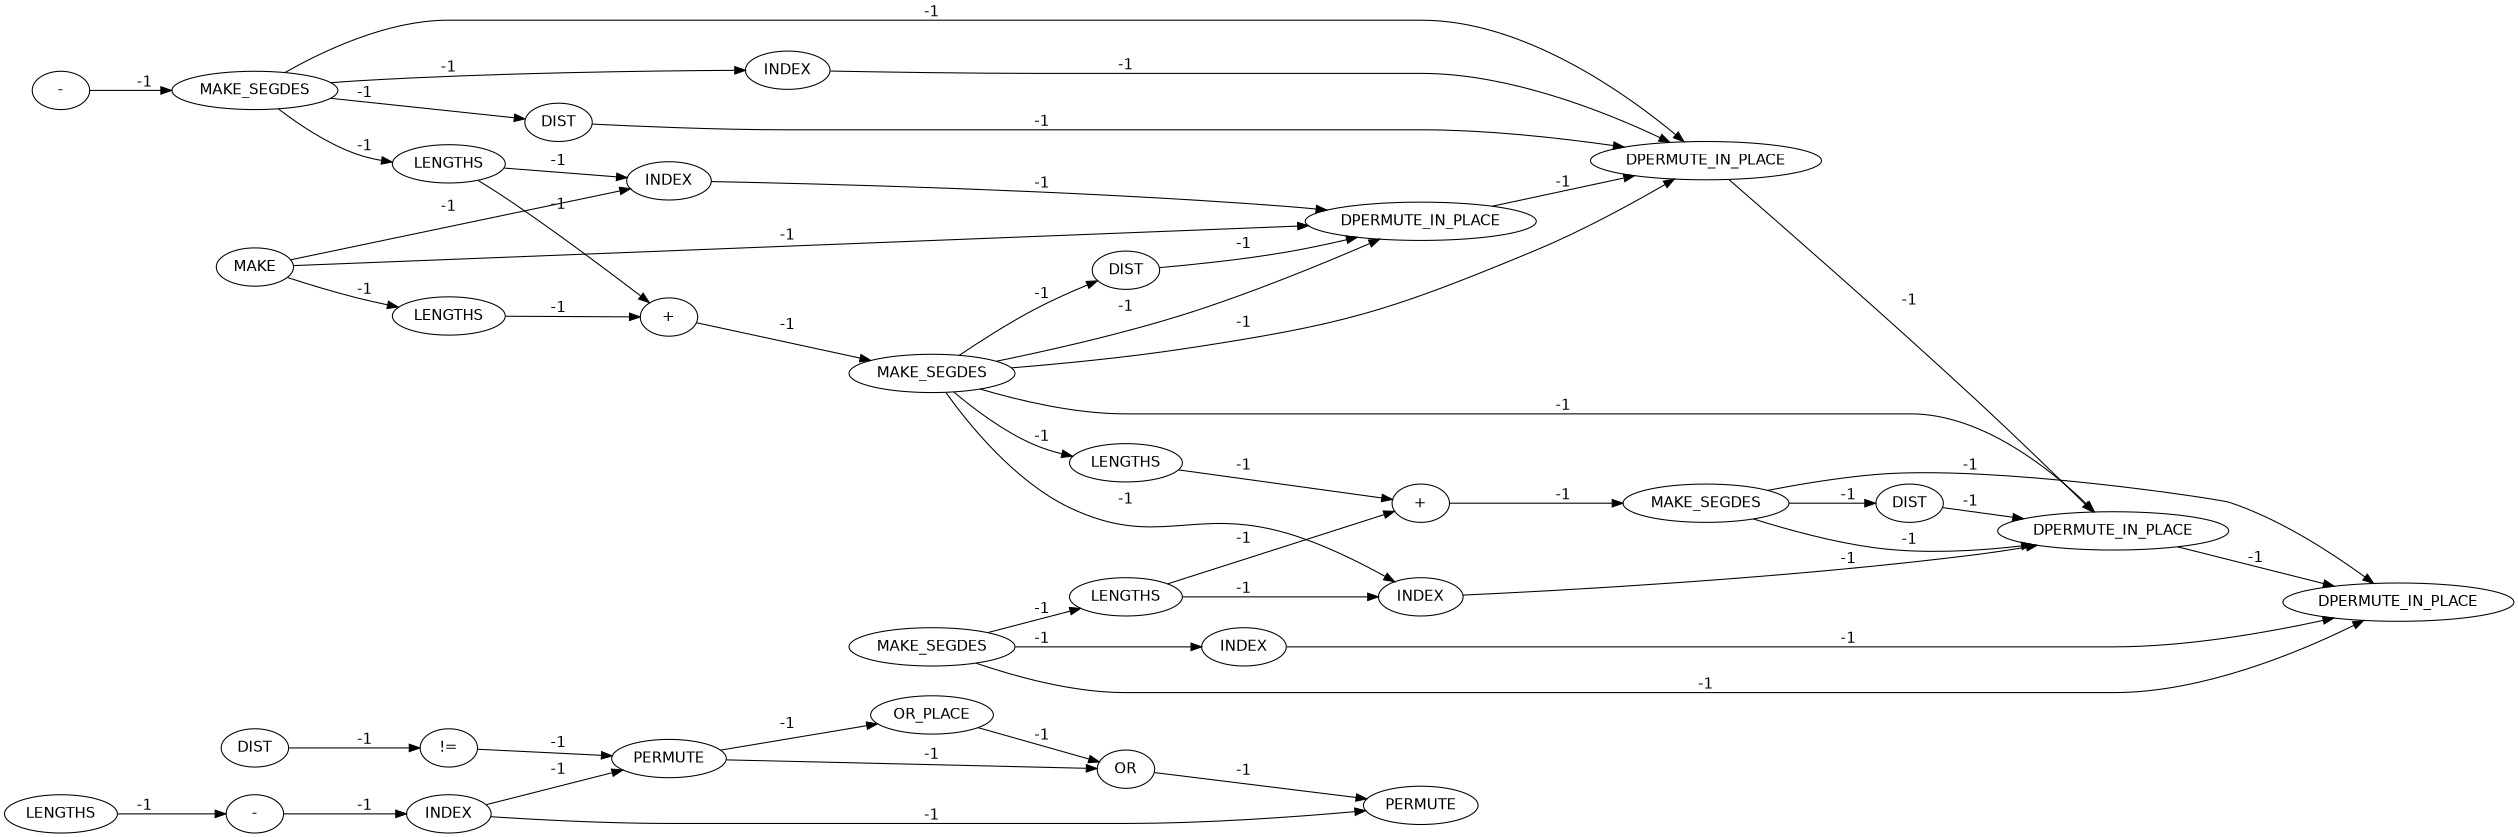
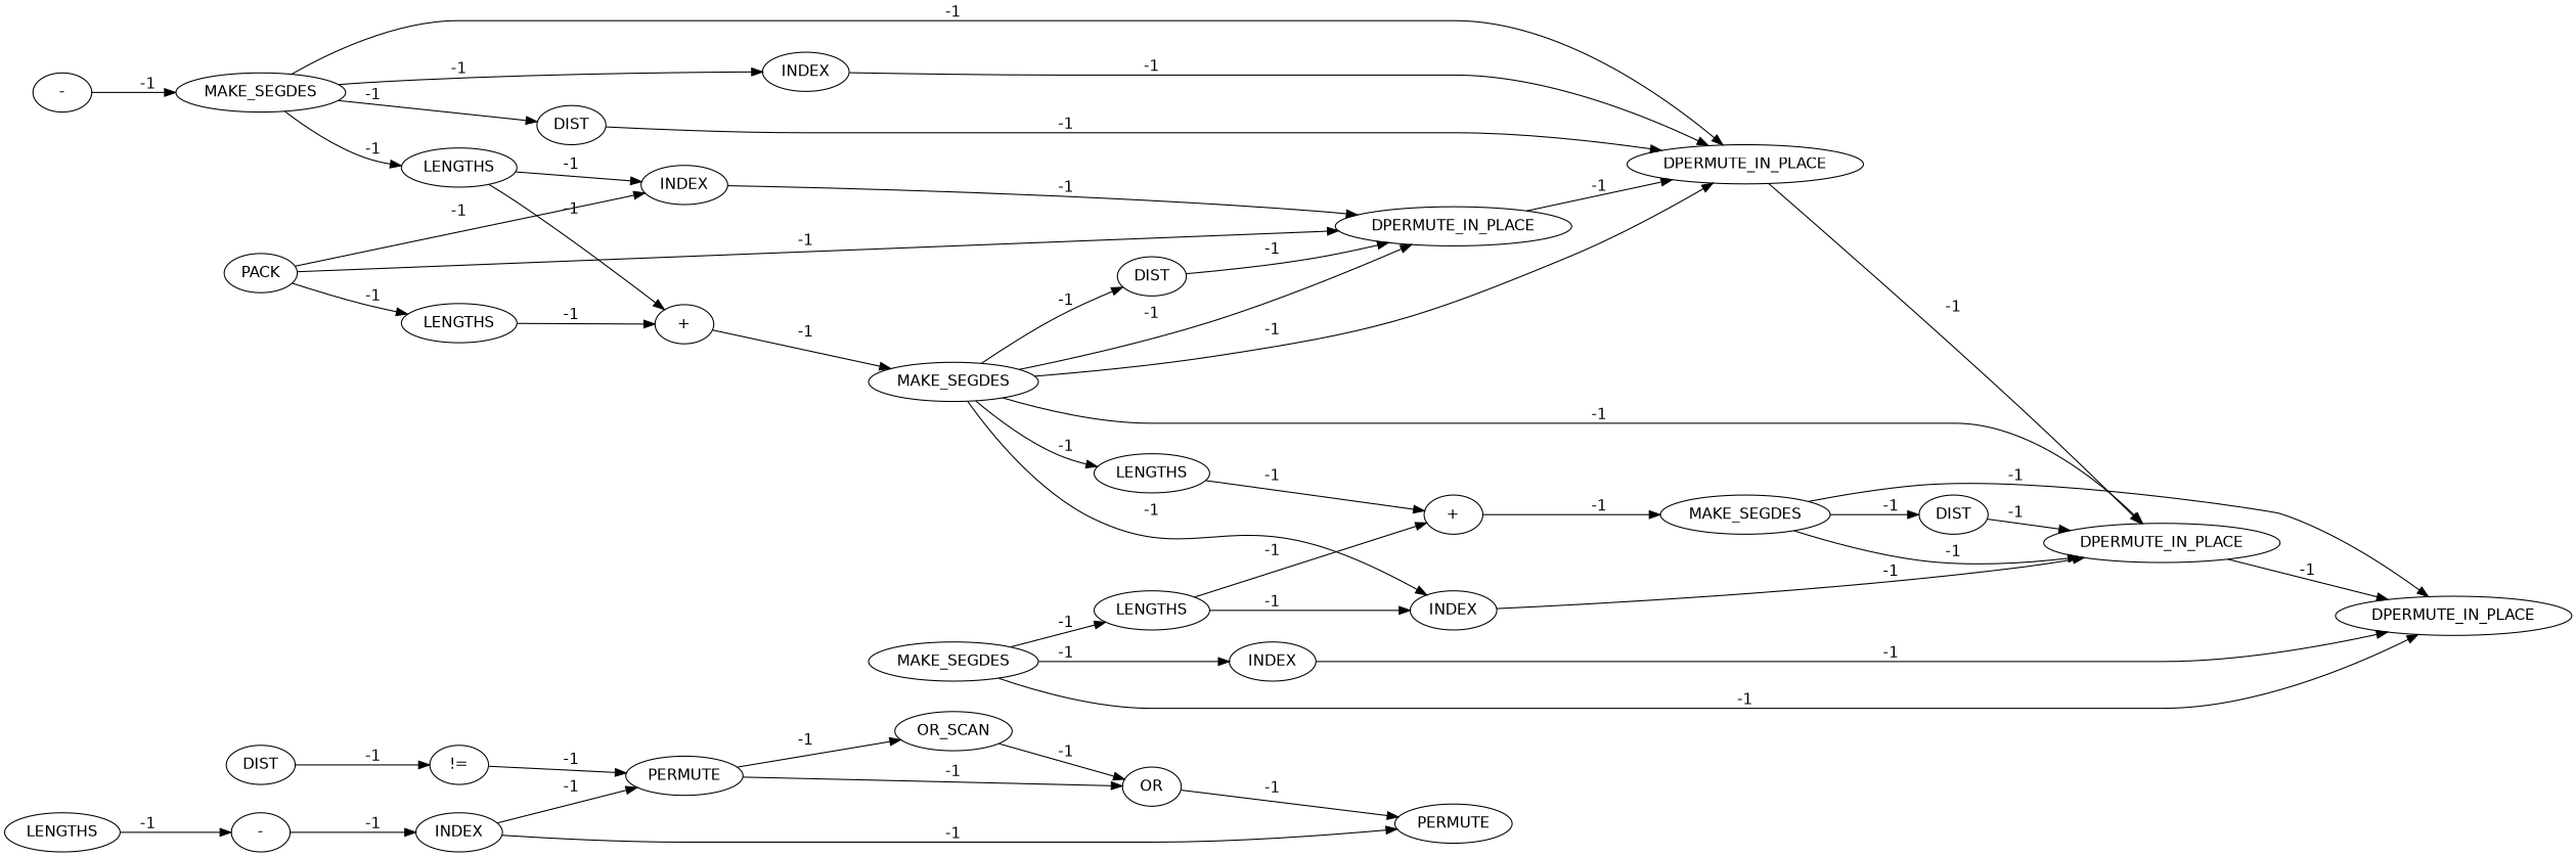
  digraph {
    fontname="DejaVu Sans"
    rankdir=LR
    node [cost=0 fontname="DejaVu Sans"]
    edge [cost=-1 fontname="DejaVu Sans"]
-   n1 [label=OR_PLACE]
+   n1 [label=OR_SCAN]
    n2 [label=OR]
    n3 [label=PERMUTE]
    n4 [label=LENGTHS]
    n5 [label=INDEX]
    n6 [label="+"]
    n7 [label=DPERMUTE_IN_PLACE]
    n8 [label=MAKE_SEGDES]
    n9 [label=PERMUTE]
    n10 [label=LENGTHS]
    n11 [label="-"]
    n12 [label=INDEX]
    n13 [label=MAKE_SEGDES]
    n14 [label=DPERMUTE_IN_PLACE]
    n15 [label=DIST]
    n16 [label=DPERMUTE_IN_PLACE]
    n17 [label=MAKE_SEGDES]
    n18 [label=INDEX]
    n19 [label=LENGTHS]
    n20 [label="+"]
    n21 [label=INDEX]
    n22 [label=DPERMUTE_IN_PLACE]
    n23 [label="!="]
    n24 [label=DIST]
    n25 [label=DIST]
    n26 [label=LENGTHS]
    n27 [label=LENGTHS]
    n28 [label="-"]
    n29 [label=MAKE_SEGDES]
    n30 [label=INDEX]
-   n31 [label=MAKE]
+   n31 [label=PACK]
    n32 [label=DIST]
    n1 -> n2 [label=-1]
    n2 -> n3 [label=-1]
    n4 -> n5 [label=-1]
    n4 -> n6 [label=-1]
    n5 -> n7 [label=-1]
    n6 -> n8 [label=-1]
    n7 -> n22 [label=-1]
    n8 -> n7 [label=-1]
    n8 -> n14 [label=-1]
    n8 -> n21 [label=-1]
    n8 -> n22 [label=-1]
    n8 -> n25 [label=-1]
    n8 -> n26 [label=-1]
    n9 -> n1 [label=-1]
    n9 -> n2 [label=-1]
    n10 -> n11 [label=-1]
    n11 -> n12 [label=-1]
    n12 -> n3 [label=-1]
    n12 -> n9 [label=-1]
    n13 -> n14 [label=-1]
    n13 -> n15 [label=-1]
    n13 -> n16 [label=-1]
    n14 -> n16 [label=-1]
    n15 -> n14 [label=-1]
    n17 -> n16 [label=-1]
    n17 -> n18 [label=-1]
    n17 -> n19 [label=-1]
    n18 -> n16 [label=-1]
    n19 -> n20 [label=-1]
    n19 -> n21 [label=-1]
    n20 -> n13 [label=-1]
    n21 -> n14 [label=-1]
    n22 -> n14 [label=-1]
    n23 -> n9 [label=-1]
    n24 -> n22 [label=-1]
    n25 -> n7 [label=-1]
    n26 -> n20 [label=-1]
    n27 -> n6 [label=-1]
    n28 -> n29 [label=-1]
    n29 -> n4 [label=-1]
    n29 -> n22 [label=-1]
    n29 -> n24 [label=-1]
    n29 -> n30 [label=-1]
    n30 -> n22 [label=-1]
    n31 -> n5 [label=-1]
    n31 -> n7 [label=-1]
    n31 -> n27 [label=-1]
    n32 -> n23 [label=-1]
  }
